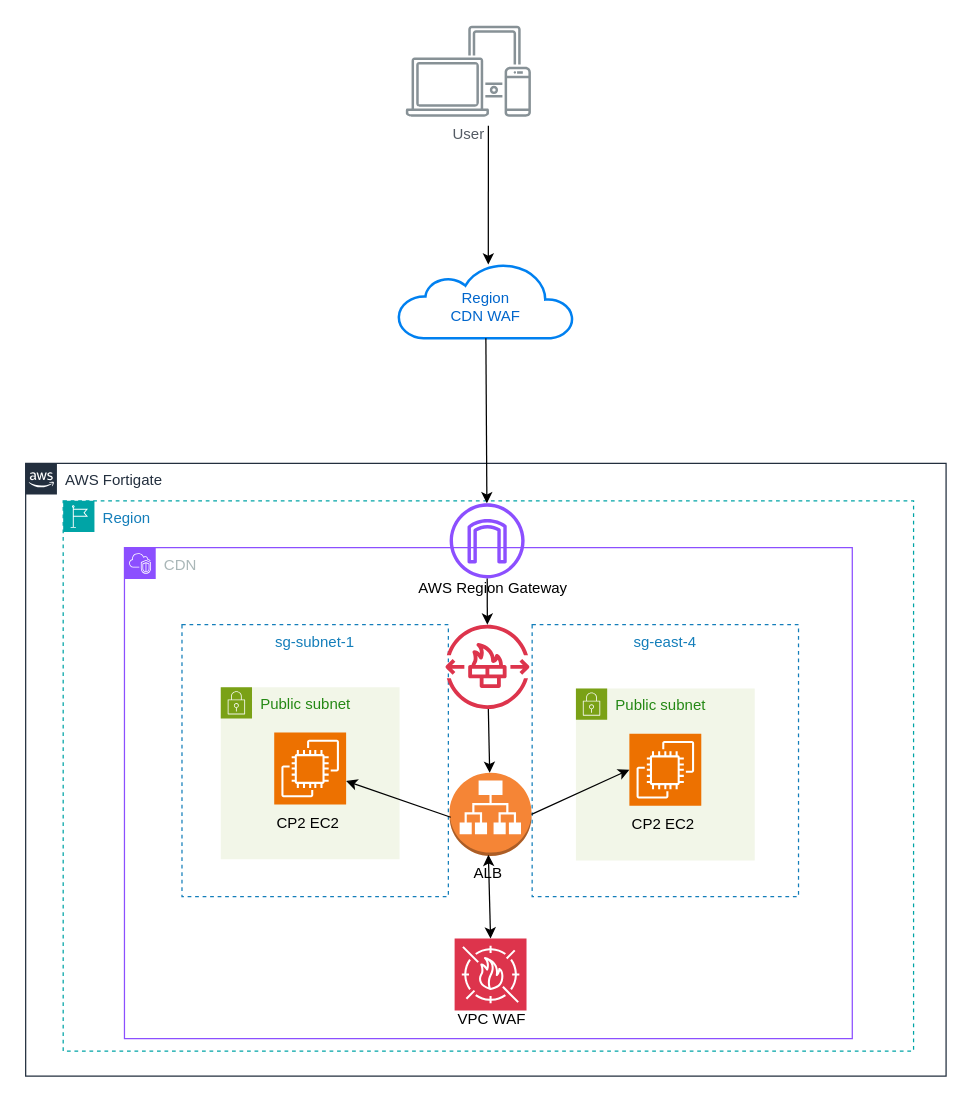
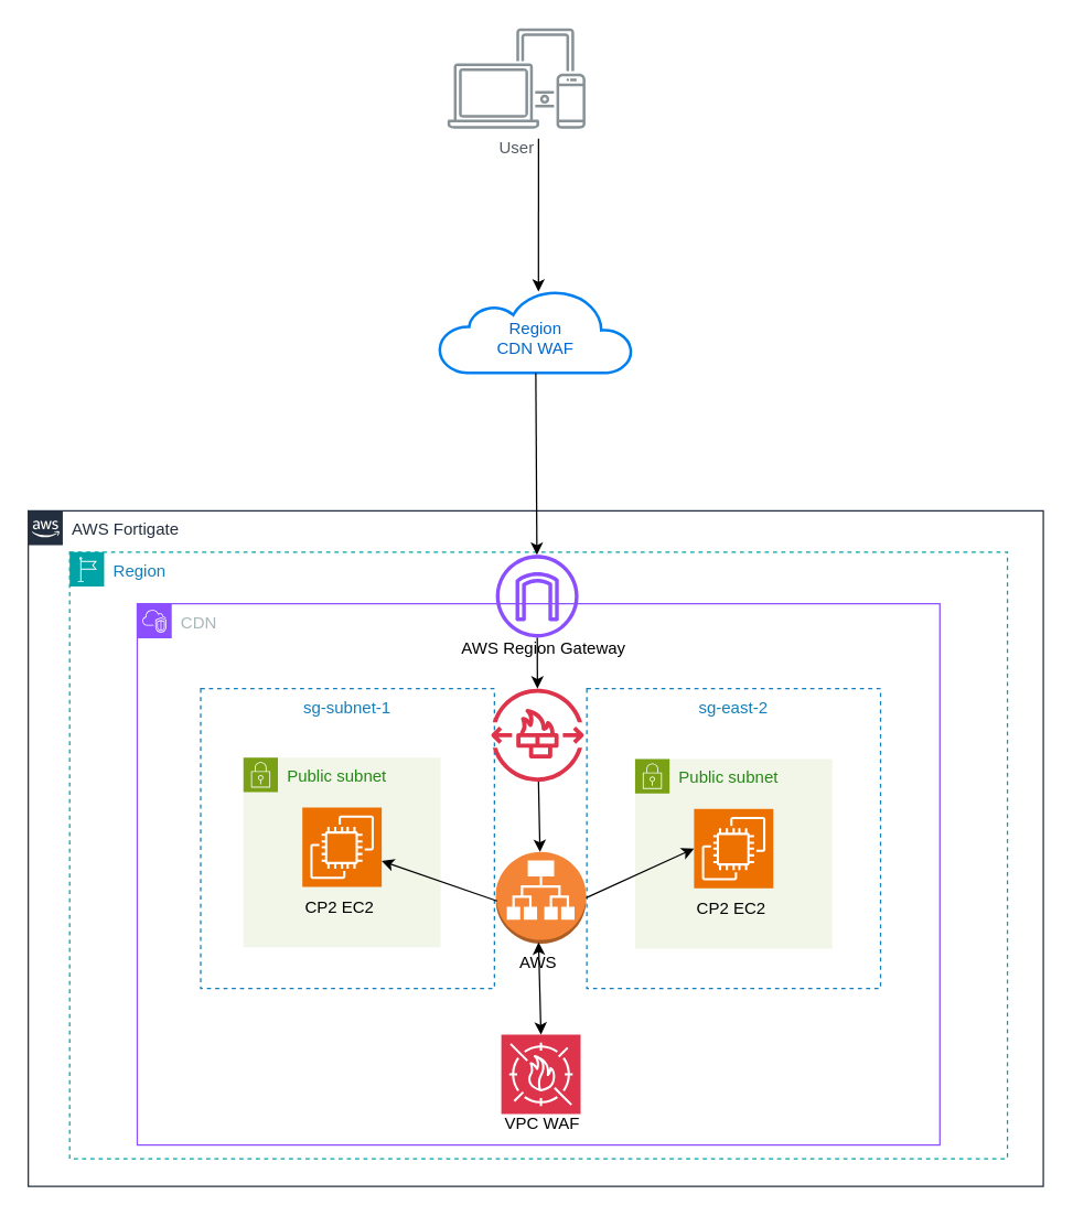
  <mxCell id="0" />
  <mxCell id="1" parent="0" />
  <mxCell id="2" value="User" style="sketch=0;outlineConnect=0;gradientColor=none;fontColor=#545B64;strokeColor=none;fillColor=#879196;dashed=0;verticalLabelPosition=bottom;verticalAlign=top;align=center;html=1;fontSize=12;fontStyle=0;aspect=fixed;shape=mxgraph.aws4.illustration_devices;pointerEvents=1" parent="1" vertex="1"><mxGeometry x="324" y="20" width="100" height="73" as="geometry" /></mxCell>
  <mxCell id="3" value="AWS Fortigate" style="points=[[0,0],[0.25,0],[0.5,0],[0.75,0],[1,0],[1,0.25],[1,0.5],[1,0.75],[1,1],[0.75,1],[0.5,1],[0.25,1],[0,1],[0,0.75],[0,0.5],[0,0.25]];outlineConnect=0;gradientColor=none;html=1;whiteSpace=wrap;fontSize=12;fontStyle=0;container=1;pointerEvents=0;collapsible=0;recursiveResize=0;shape=mxgraph.aws4.group;grIcon=mxgraph.aws4.group_aws_cloud_alt;strokeColor=#232F3E;fillColor=none;verticalAlign=top;align=left;spacingLeft=30;fontColor=#232F3E;dashed=0;" parent="1" vertex="1"><mxGeometry x="20" y="370" width="736" height="490" as="geometry" /></mxCell>
  <mxCell id="4" value="Region" style="points=[[0,0],[0.25,0],[0.5,0],[0.75,0],[1,0],[1,0.25],[1,0.5],[1,0.75],[1,1],[0.75,1],[0.5,1],[0.25,1],[0,1],[0,0.75],[0,0.5],[0,0.25]];outlineConnect=0;gradientColor=none;html=1;whiteSpace=wrap;fontSize=12;fontStyle=0;container=1;pointerEvents=0;collapsible=0;recursiveResize=0;shape=mxgraph.aws4.group;grIcon=mxgraph.aws4.group_region;strokeColor=#00A4A6;fillColor=none;verticalAlign=top;align=left;spacingLeft=30;fontColor=#147EBA;dashed=1;" parent="3" vertex="1"><mxGeometry x="30" y="30" width="680" height="440" as="geometry" /></mxCell>
  <mxCell id="5" value="CDN" style="points=[[0,0],[0.25,0],[0.5,0],[0.75,0],[1,0],[1,0.25],[1,0.5],[1,0.75],[1,1],[0.75,1],[0.5,1],[0.25,1],[0,1],[0,0.75],[0,0.5],[0,0.25]];outlineConnect=0;gradientColor=none;html=1;whiteSpace=wrap;fontSize=12;fontStyle=0;container=1;pointerEvents=0;collapsible=0;recursiveResize=0;shape=mxgraph.aws4.group;grIcon=mxgraph.aws4.group_vpc2;strokeColor=#8C4FFF;fillColor=none;verticalAlign=top;align=left;spacingLeft=30;fontColor=#AAB7B8;dashed=0;" parent="4" vertex="1"><mxGeometry x="49" y="37.5" width="582" height="392.5" as="geometry" /></mxCell>
  <mxCell id="6" value="sg-subnet-1" style="fillColor=none;strokeColor=#147EBA;dashed=1;verticalAlign=top;fontStyle=0;fontColor=#147EBA;whiteSpace=wrap;html=1;" parent="5" vertex="1"><mxGeometry x="46" y="61.5" width="213" height="217.5" as="geometry" /></mxCell>
- <mxCell id="7" value="sg-east-4" style="fillColor=none;strokeColor=#147EBA;dashed=1;verticalAlign=top;fontStyle=0;fontColor=#147EBA;whiteSpace=wrap;html=1;" parent="5" vertex="1"><mxGeometry x="326" y="61.5" width="213" height="217.5" as="geometry" /></mxCell>
+ <mxCell id="7" value="sg-east-2" style="fillColor=none;strokeColor=#147EBA;dashed=1;verticalAlign=top;fontStyle=0;fontColor=#147EBA;whiteSpace=wrap;html=1;" parent="5" vertex="1"><mxGeometry x="326" y="61.5" width="213" height="217.5" as="geometry" /></mxCell>
  <mxCell id="8" value="Public subnet" style="points=[[0,0],[0.25,0],[0.5,0],[0.75,0],[1,0],[1,0.25],[1,0.5],[1,0.75],[1,1],[0.75,1],[0.5,1],[0.25,1],[0,1],[0,0.75],[0,0.5],[0,0.25]];outlineConnect=0;gradientColor=none;html=1;whiteSpace=wrap;fontSize=12;fontStyle=0;container=1;pointerEvents=0;collapsible=0;recursiveResize=0;shape=mxgraph.aws4.group;grIcon=mxgraph.aws4.group_security_group;grStroke=0;strokeColor=#7AA116;fillColor=#F2F6E8;verticalAlign=top;align=left;spacingLeft=30;fontColor=#248814;dashed=0;" parent="5" vertex="1"><mxGeometry x="77" y="111.5" width="143" height="137.5" as="geometry" /></mxCell>
  <mxCell id="9" value="CP2 EC2" style="text;strokeColor=none;align=center;fillColor=none;html=1;verticalAlign=middle;whiteSpace=wrap;rounded=0;" parent="8" vertex="1"><mxGeometry x="40" y="93.75" width="60" height="30" as="geometry" /></mxCell>
  <mxCell id="10" value="" style="sketch=0;points=[[0,0,0],[0.25,0,0],[0.5,0,0],[0.75,0,0],[1,0,0],[0,1,0],[0.25,1,0],[0.5,1,0],[0.75,1,0],[1,1,0],[0,0.25,0],[0,0.5,0],[0,0.75,0],[1,0.25,0],[1,0.5,0],[1,0.75,0]];outlineConnect=0;fontColor=#232F3E;fillColor=#ED7100;strokeColor=#ffffff;dashed=0;verticalLabelPosition=bottom;verticalAlign=top;align=center;html=1;fontSize=12;fontStyle=0;aspect=fixed;shape=mxgraph.aws4.resourceIcon;resIcon=mxgraph.aws4.ec2;" parent="5" vertex="1"><mxGeometry x="119.75" y="147.75" width="57.5" height="57.5" as="geometry" /></mxCell>
  <mxCell id="11" value="AWS Region Gateway" style="text;strokeColor=none;align=center;fillColor=none;html=1;verticalAlign=middle;whiteSpace=wrap;rounded=0;" parent="5" vertex="1"><mxGeometry x="225" y="22.5" width="140" height="20" as="geometry" /></mxCell>
  <mxCell id="12" value="Public subnet" style="points=[[0,0],[0.25,0],[0.5,0],[0.75,0],[1,0],[1,0.25],[1,0.5],[1,0.75],[1,1],[0.75,1],[0.5,1],[0.25,1],[0,1],[0,0.75],[0,0.5],[0,0.25]];outlineConnect=0;gradientColor=none;html=1;whiteSpace=wrap;fontSize=12;fontStyle=0;container=1;pointerEvents=0;collapsible=0;recursiveResize=0;shape=mxgraph.aws4.group;grIcon=mxgraph.aws4.group_security_group;grStroke=0;strokeColor=#7AA116;fillColor=#F2F6E8;verticalAlign=top;align=left;spacingLeft=30;fontColor=#248814;dashed=0;" parent="5" vertex="1"><mxGeometry x="361" y="112.5" width="143" height="137.5" as="geometry" /></mxCell>
  <mxCell id="13" value="CP2 EC2" style="text;strokeColor=none;align=center;fillColor=none;html=1;verticalAlign=middle;whiteSpace=wrap;rounded=0;" parent="12" vertex="1"><mxGeometry x="40" y="93.75" width="60" height="30" as="geometry" /></mxCell>
  <mxCell id="14" value="" style="sketch=0;points=[[0,0,0],[0.25,0,0],[0.5,0,0],[0.75,0,0],[1,0,0],[0,1,0],[0.25,1,0],[0.5,1,0],[0.75,1,0],[1,1,0],[0,0.25,0],[0,0.5,0],[0,0.75,0],[1,0.25,0],[1,0.5,0],[1,0.75,0]];outlineConnect=0;fontColor=#232F3E;fillColor=#ED7100;strokeColor=#ffffff;dashed=0;verticalLabelPosition=bottom;verticalAlign=top;align=center;html=1;fontSize=12;fontStyle=0;aspect=fixed;shape=mxgraph.aws4.resourceIcon;resIcon=mxgraph.aws4.ec2;" parent="5" vertex="1"><mxGeometry x="403.75" y="148.75" width="57.5" height="57.5" as="geometry" /></mxCell>
  <mxCell id="15" value="" style="outlineConnect=0;dashed=0;verticalLabelPosition=bottom;verticalAlign=top;align=center;html=1;shape=mxgraph.aws3.application_load_balancer;fillColor=#F58536;gradientColor=none;" parent="5" vertex="1"><mxGeometry x="260" y="180" width="65.5" height="66.5" as="geometry" /></mxCell>
- <mxCell id="16" value="ALB" style="text;strokeColor=none;align=center;fillColor=none;html=1;verticalAlign=middle;whiteSpace=wrap;rounded=0;" parent="5" vertex="1"><mxGeometry x="261" y="245.5" width="60" height="30" as="geometry" /></mxCell>
+ <mxCell id="16" value="AWS" style="text;strokeColor=none;align=center;fillColor=none;html=1;verticalAlign=middle;whiteSpace=wrap;rounded=0;" parent="5" vertex="1"><mxGeometry x="261" y="245.5" width="60" height="30" as="geometry" /></mxCell>
  <mxCell id="17" value="" style="sketch=0;outlineConnect=0;fontColor=#232F3E;gradientColor=none;fillColor=#DD344C;strokeColor=none;dashed=0;verticalLabelPosition=bottom;verticalAlign=top;align=center;html=1;fontSize=12;fontStyle=0;aspect=fixed;pointerEvents=1;shape=mxgraph.aws4.network_firewall_endpoints;" parent="5" vertex="1"><mxGeometry x="256.5" y="61.5" width="67.5" height="67.5" as="geometry" /></mxCell>
  <mxCell id="18" value="" style="sketch=0;points=[[0,0,0],[0.25,0,0],[0.5,0,0],[0.75,0,0],[1,0,0],[0,1,0],[0.25,1,0],[0.5,1,0],[0.75,1,0],[1,1,0],[0,0.25,0],[0,0.5,0],[0,0.75,0],[1,0.25,0],[1,0.5,0],[1,0.75,0]];outlineConnect=0;fontColor=#232F3E;fillColor=#DD344C;strokeColor=#ffffff;dashed=0;verticalLabelPosition=bottom;verticalAlign=top;align=center;html=1;fontSize=12;fontStyle=0;aspect=fixed;shape=mxgraph.aws4.resourceIcon;resIcon=mxgraph.aws4.waf;" parent="5" vertex="1"><mxGeometry x="264" y="312.5" width="57.5" height="57.5" as="geometry" /></mxCell>
  <mxCell id="19" value="VPC WAF" style="text;strokeColor=none;align=center;fillColor=none;html=1;verticalAlign=middle;whiteSpace=wrap;rounded=0;" parent="5" vertex="1"><mxGeometry x="264" y="362.5" width="60" height="30" as="geometry" /></mxCell>
  <mxCell id="20" value="" style="endArrow=classic;startArrow=classic;html=1;rounded=0;exitX=0.5;exitY=0;exitDx=0;exitDy=0;exitPerimeter=0;entryX=0.5;entryY=0;entryDx=0;entryDy=0;" parent="5" source="18" target="16" edge="1"><mxGeometry width="50" height="50" relative="1" as="geometry"><mxPoint x="265" y="312.5" as="sourcePoint" /><mxPoint x="315" y="262.5" as="targetPoint" /></mxGeometry></mxCell>
  <mxCell id="21" value="" style="endArrow=classic;html=1;rounded=0;" parent="5" source="17" target="15" edge="1"><mxGeometry width="50" height="50" relative="1" as="geometry"><mxPoint x="265" y="-37.5" as="sourcePoint" /><mxPoint x="315" y="-87.5" as="targetPoint" /></mxGeometry></mxCell>
  <mxCell id="22" value="" style="endArrow=classic;html=1;rounded=0;exitX=1.009;exitY=0.708;exitDx=0;exitDy=0;exitPerimeter=0;" parent="5" source="6" target="10" edge="1"><mxGeometry width="50" height="50" relative="1" as="geometry"><mxPoint x="265" y="-17.5" as="sourcePoint" /><mxPoint x="315" y="-67.5" as="targetPoint" /></mxGeometry></mxCell>
  <mxCell id="23" value="" style="endArrow=classic;html=1;rounded=0;exitX=1;exitY=0.5;exitDx=0;exitDy=0;exitPerimeter=0;entryX=0;entryY=0.5;entryDx=0;entryDy=0;entryPerimeter=0;" parent="5" source="15" target="14" edge="1"><mxGeometry width="50" height="50" relative="1" as="geometry"><mxPoint x="270" y="215" as="sourcePoint" /><mxPoint x="187" y="194" as="targetPoint" /></mxGeometry></mxCell>
  <mxCell id="24" value="" style="sketch=0;outlineConnect=0;fontColor=#232F3E;gradientColor=none;fillColor=#8C4FFF;strokeColor=none;dashed=0;verticalLabelPosition=bottom;verticalAlign=top;align=center;html=1;fontSize=12;fontStyle=0;aspect=fixed;pointerEvents=1;shape=mxgraph.aws4.internet_gateway;" parent="4" vertex="1"><mxGeometry x="309" y="2" width="60" height="60" as="geometry" /></mxCell>
  <mxCell id="25" value="" style="endArrow=classic;html=1;rounded=0;" parent="4" source="24" target="17" edge="1"><mxGeometry width="50" height="50" relative="1" as="geometry"><mxPoint x="314" as="sourcePoint" /><mxPoint x="364" y="-50" as="targetPoint" /></mxGeometry></mxCell>
  <mxCell id="26" value="" style="group" parent="1" vertex="1" connectable="0"><mxGeometry x="318" y="210" width="140" height="60" as="geometry" /></mxCell>
  <mxCell id="27" value="" style="html=1;verticalLabelPosition=bottom;align=center;labelBackgroundColor=#ffffff;verticalAlign=top;strokeWidth=2;strokeColor=#0080F0;shadow=0;dashed=0;shape=mxgraph.ios7.icons.cloud;" parent="26" vertex="1"><mxGeometry width="140" height="60" as="geometry" /></mxCell>
  <mxCell id="28" value="&lt;font style=&quot;color: rgb(0, 102, 204);&quot;&gt;Region CDN WAF&lt;/font&gt;" style="text;strokeColor=none;align=center;fillColor=none;html=1;verticalAlign=middle;whiteSpace=wrap;rounded=0;" parent="26" vertex="1"><mxGeometry x="40" y="20" width="60" height="30" as="geometry" /></mxCell>
  <mxCell id="29" value="" style="endArrow=classic;html=1;rounded=0;entryX=0.514;entryY=0.017;entryDx=0;entryDy=0;entryPerimeter=0;" parent="1" target="27" edge="1"><mxGeometry width="50" height="50" relative="1" as="geometry"><mxPoint x="390" y="100" as="sourcePoint" /><mxPoint x="414" y="350" as="targetPoint" /></mxGeometry></mxCell>
  <mxCell id="30" value="" style="endArrow=classic;html=1;rounded=0;" parent="1" target="24" edge="1"><mxGeometry width="50" height="50" relative="1" as="geometry"><mxPoint x="388" y="270" as="sourcePoint" /><mxPoint x="388" y="381" as="targetPoint" /></mxGeometry></mxCell>
